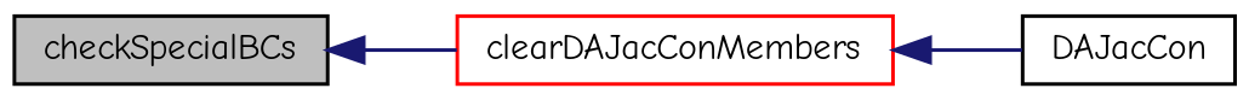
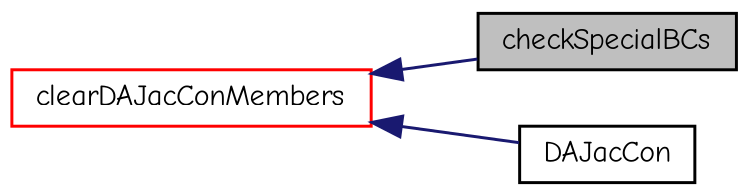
  digraph {
    fontname="Comic Neue"
    rankdir=LR
    node [color=black fontname="Comic Neue" fontsize=10 shape=record]
    edge [color=midnightblue dir=back fontname="Comic Neue" fontsize=10 labelfontname=Helvetica labelfontsize=10 style=solid]
    n1 [fillcolor=grey75 fontcolor=black height=0.2 label=checkSpecialBCs style=filled width=0.4]
    n2 [color=red height=0.2 label=clearDAJacConMembers width=0.4]
    n3 [height=0.2 label=DAJacCon width=0.4]
-   n1 -> n2
+   n2 -> n1
    n2 -> n3
  }
